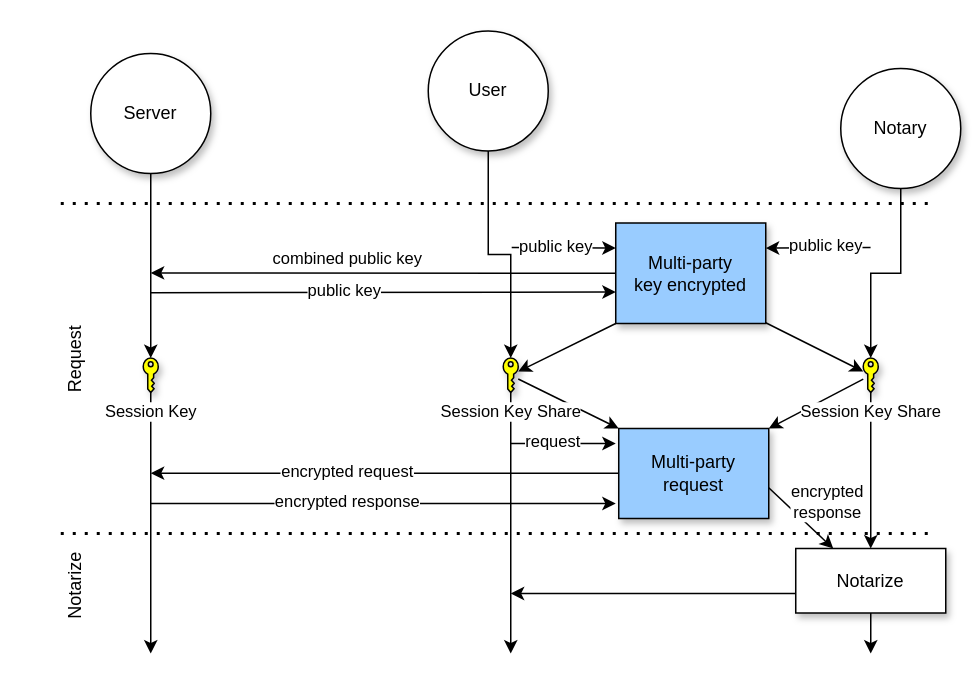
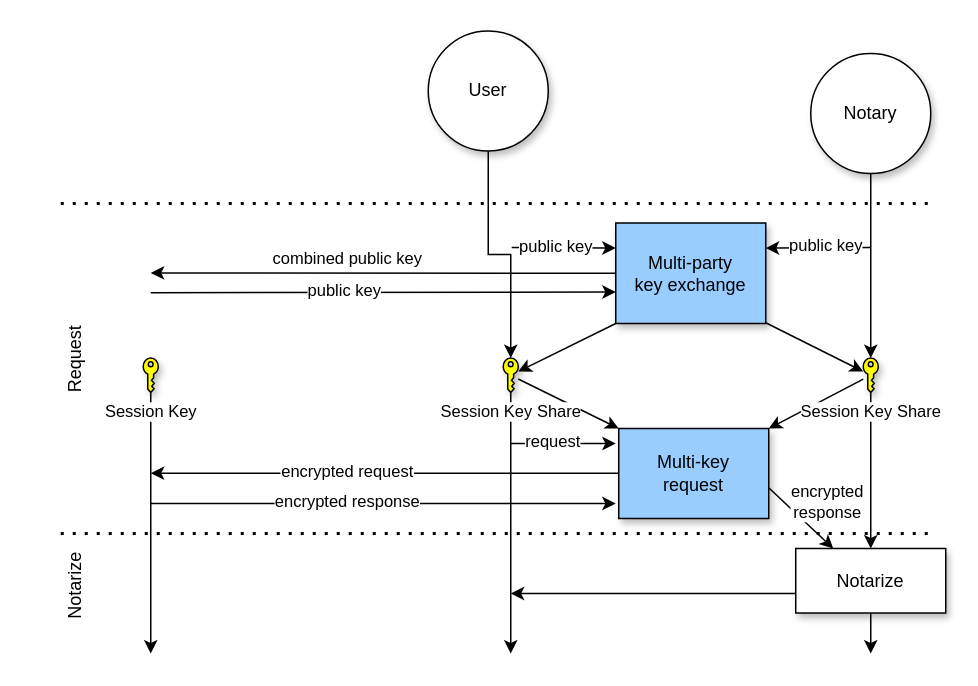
  <mxCell id="0" />
  <mxCell id="1" parent="0" />
  <mxCell id="2" style="edgeStyle=orthogonalEdgeStyle;rounded=0;orthogonalLoop=1;jettySize=auto;html=1;" parent="1" source="31" edge="1"><mxGeometry relative="1" as="geometry"><mxPoint x="340" y="435" as="targetPoint" /></mxGeometry></mxCell>
  <mxCell id="3" value="User" style="ellipse;whiteSpace=wrap;html=1;aspect=fixed;shadow=1;" parent="1" vertex="1"><mxGeometry x="285" y="20" width="80" height="80" as="geometry" /></mxCell>
  <mxCell id="4" style="edgeStyle=orthogonalEdgeStyle;rounded=0;orthogonalLoop=1;jettySize=auto;html=1;startArrow=none;exitX=0.5;exitY=1;exitDx=0;exitDy=0;" parent="1" source="29" edge="1"><mxGeometry relative="1" as="geometry"><mxPoint x="100" y="435" as="targetPoint" /></mxGeometry></mxCell>
- <mxCell id="5" value="Server" style="ellipse;whiteSpace=wrap;html=1;aspect=fixed;shadow=1;" parent="1" vertex="1"><mxGeometry x="60" y="35" width="80" height="80" as="geometry" /></mxCell>
  <mxCell id="6" style="edgeStyle=orthogonalEdgeStyle;rounded=0;orthogonalLoop=1;jettySize=auto;html=1;exitX=0.5;exitY=1;exitDx=0;exitDy=0;" parent="1" source="24" edge="1"><mxGeometry relative="1" as="geometry"><mxPoint x="580" y="435" as="targetPoint" /></mxGeometry></mxCell>
- <mxCell id="7" value="Notary" style="ellipse;whiteSpace=wrap;html=1;aspect=fixed;shadow=1;" parent="1" vertex="1"><mxGeometry x="560" y="45" width="80" height="80" as="geometry" /></mxCell>
+ <mxCell id="7" value="Notary" style="ellipse;whiteSpace=wrap;html=1;aspect=fixed;shadow=1;" parent="1" vertex="1"><mxGeometry x="540" y="35" width="80" height="80" as="geometry" /></mxCell>
  <mxCell id="8" value="" style="endArrow=classic;html=1;rounded=0;entryX=0;entryY=0.642;entryDx=0;entryDy=0;entryPerimeter=0;" parent="1" edge="1"><mxGeometry width="50" height="50" relative="1" as="geometry"><mxPoint x="100" y="194.52" as="sourcePoint" /><mxPoint x="410" y="194.014" as="targetPoint" /></mxGeometry></mxCell>
  <mxCell id="9" value="public key" style="edgeLabel;html=1;align=center;verticalAlign=middle;resizable=0;points=[];" parent="8" vertex="1" connectable="0"><mxGeometry x="0.016" y="2" relative="1" as="geometry"><mxPoint x="-28" as="offset" /></mxGeometry></mxCell>
  <mxCell id="10" value="" style="endArrow=classic;html=1;rounded=0;entryX=1;entryY=0.25;entryDx=0;entryDy=0;" parent="1" target="17" edge="1"><mxGeometry width="50" height="50" relative="1" as="geometry"><mxPoint x="579.88" y="164.26" as="sourcePoint" /><mxPoint x="540" y="164" as="targetPoint" /></mxGeometry></mxCell>
  <mxCell id="11" value="public key" style="edgeLabel;html=1;align=center;verticalAlign=middle;resizable=0;points=[];" parent="10" vertex="1" connectable="0"><mxGeometry x="0.06" y="-2" relative="1" as="geometry"><mxPoint x="7" as="offset" /></mxGeometry></mxCell>
  <mxCell id="12" value="" style="endArrow=classic;html=1;rounded=0;entryX=0;entryY=0.25;entryDx=0;entryDy=0;" parent="1" target="17" edge="1"><mxGeometry width="50" height="50" relative="1" as="geometry"><mxPoint x="340.63" y="164.26" as="sourcePoint" /><mxPoint x="410" y="164" as="targetPoint" /></mxGeometry></mxCell>
  <mxCell id="13" value="public key" style="edgeLabel;html=1;align=center;verticalAlign=middle;resizable=0;points=[];" parent="12" vertex="1" connectable="0"><mxGeometry x="-0.372" y="1" relative="1" as="geometry"><mxPoint x="7" as="offset" /></mxGeometry></mxCell>
- <mxCell id="14" value="Multi-party&lt;br style=&quot;border-color: var(--border-color);&quot;&gt;request" style="rounded=0;whiteSpace=wrap;html=1;shadow=1;sketch=0;strokeColor=#000000;fillColor=#99CCFF;" parent="1" vertex="1"><mxGeometry x="412" y="285" width="100" height="60" as="geometry" /></mxCell>
+ <mxCell id="14" value="Multi-key&lt;br style=&quot;border-color: var(--border-color);&quot;&gt;request" style="rounded=0;whiteSpace=wrap;html=1;shadow=1;sketch=0;strokeColor=#000000;fillColor=#99CCFF;" parent="1" vertex="1"><mxGeometry x="412" y="285" width="100" height="60" as="geometry" /></mxCell>
  <mxCell id="15" value="" style="endArrow=classic;html=1;rounded=0;entryX=1;entryY=0;entryDx=0;entryDy=0;" parent="1" source="33" target="14" edge="1"><mxGeometry width="50" height="50" relative="1" as="geometry"><mxPoint x="580" y="345" as="sourcePoint" /><mxPoint x="350" y="335" as="targetPoint" /></mxGeometry></mxCell>
  <mxCell id="16" value="" style="endArrow=classic;html=1;rounded=0;entryX=0;entryY=0;entryDx=0;entryDy=0;" parent="1" source="31" target="14" edge="1"><mxGeometry width="50" height="50" relative="1" as="geometry"><mxPoint x="350" y="315" as="sourcePoint" /><mxPoint x="410" y="265" as="targetPoint" /></mxGeometry></mxCell>
- <mxCell id="17" value="Multi-party&lt;br&gt;key encrypted" style="rounded=0;whiteSpace=wrap;html=1;shadow=1;sketch=0;strokeColor=#000000;fillColor=#99CCFF;" parent="1" vertex="1"><mxGeometry x="410" y="148" width="100" height="67" as="geometry" /></mxCell>
+ <mxCell id="17" value="Multi-party&lt;br&gt;key exchange" style="rounded=0;whiteSpace=wrap;html=1;shadow=1;sketch=0;strokeColor=#000000;fillColor=#99CCFF;" parent="1" vertex="1"><mxGeometry x="410" y="148" width="100" height="67" as="geometry" /></mxCell>
  <mxCell id="18" value="" style="endArrow=classic;html=1;rounded=0;" parent="1" target="33" edge="1"><mxGeometry width="50" height="50" relative="1" as="geometry"><mxPoint x="510" y="214.52" as="sourcePoint" /><mxPoint x="570" y="214.52" as="targetPoint" /></mxGeometry></mxCell>
  <mxCell id="19" value="" style="endArrow=classic;html=1;rounded=0;exitX=0.01;exitY=0.633;exitDx=0;exitDy=0;exitPerimeter=0;" parent="1" edge="1"><mxGeometry width="50" height="50" relative="1" as="geometry"><mxPoint x="412" y="314.76" as="sourcePoint" /><mxPoint x="100" y="314.76" as="targetPoint" /></mxGeometry></mxCell>
  <mxCell id="20" value="encrypted request" style="edgeLabel;html=1;align=center;verticalAlign=middle;resizable=0;points=[];spacingBottom=5;" parent="19" vertex="1" connectable="0"><mxGeometry x="0.308" y="1" relative="1" as="geometry"><mxPoint x="22" as="offset" /></mxGeometry></mxCell>
  <mxCell id="21" value="" style="endArrow=classic;html=1;rounded=0;" parent="1" edge="1"><mxGeometry width="50" height="50" relative="1" as="geometry"><mxPoint x="100" y="335" as="sourcePoint" /><mxPoint x="410" y="335" as="targetPoint" /></mxGeometry></mxCell>
  <mxCell id="22" value="encrypted response" style="edgeLabel;html=1;align=center;verticalAlign=middle;resizable=0;points=[];spacingBottom=5;" parent="21" vertex="1" connectable="0"><mxGeometry x="-0.141" y="-1" relative="1" as="geometry"><mxPoint x="-3" as="offset" /></mxGeometry></mxCell>
  <mxCell id="23" value="" style="edgeStyle=orthogonalEdgeStyle;rounded=0;orthogonalLoop=1;jettySize=auto;html=1;exitX=0.5;exitY=1;exitDx=0;exitDy=0;" parent="1" source="33" target="24" edge="1"><mxGeometry relative="1" as="geometry"><mxPoint x="580" y="595" as="targetPoint" /><mxPoint x="580" y="115" as="sourcePoint" /></mxGeometry></mxCell>
  <mxCell id="24" value="Notarize" style="rounded=0;whiteSpace=wrap;html=1;shadow=1;sketch=0;" parent="1" vertex="1"><mxGeometry x="530" y="365" width="100" height="43" as="geometry" /></mxCell>
  <mxCell id="25" value="" style="endArrow=classic;html=1;rounded=0;" parent="1" edge="1"><mxGeometry width="50" height="50" relative="1" as="geometry"><mxPoint x="530" y="395" as="sourcePoint" /><mxPoint x="340" y="395" as="targetPoint" /></mxGeometry></mxCell>
  <mxCell id="26" value="" style="endArrow=classic;html=1;rounded=0;exitX=0;exitY=0.5;exitDx=0;exitDy=0;" parent="1" source="17" edge="1"><mxGeometry width="50" height="50" relative="1" as="geometry"><mxPoint x="417" y="181.26" as="sourcePoint" /><mxPoint x="100" y="181.26" as="targetPoint" /></mxGeometry></mxCell>
  <mxCell id="27" value="&lt;p style=&quot;line-height: 120%;&quot;&gt;combined public key&lt;/p&gt;" style="edgeLabel;html=1;align=center;verticalAlign=middle;resizable=0;points=[];labelBackgroundColor=none;spacingBottom=8;" parent="26" vertex="1" connectable="0"><mxGeometry x="0.535" y="-3" relative="1" as="geometry"><mxPoint x="58" y="-3" as="offset" /></mxGeometry></mxCell>
- <mxCell id="28" value="" style="edgeStyle=orthogonalEdgeStyle;rounded=0;orthogonalLoop=1;jettySize=auto;html=1;startArrow=none;exitX=0.5;exitY=1;exitDx=0;exitDy=0;" parent="1" source="5" target="29" edge="1"><mxGeometry relative="1" as="geometry"><mxPoint x="100" y="595" as="targetPoint" /><mxPoint x="100" y="115" as="sourcePoint" /></mxGeometry></mxCell>
  <mxCell id="29" value="Session Key" style="sketch=0;pointerEvents=1;shadow=1;dashed=0;html=1;strokeColor=default;labelPosition=center;verticalLabelPosition=bottom;verticalAlign=top;outlineConnect=0;align=center;shape=mxgraph.office.security.key_permissions;fillColor=#FFFF00;fontSize=11;labelBackgroundColor=default;" parent="1" vertex="1"><mxGeometry x="95" y="238" width="10" height="23" as="geometry" /></mxCell>
  <mxCell id="30" value="" style="edgeStyle=orthogonalEdgeStyle;rounded=0;orthogonalLoop=1;jettySize=auto;html=1;" parent="1" source="3" target="31" edge="1"><mxGeometry relative="1" as="geometry"><mxPoint x="340" y="595" as="targetPoint" /><mxPoint x="340" y="115" as="sourcePoint" /></mxGeometry></mxCell>
  <mxCell id="31" value="Session Key Share" style="sketch=0;pointerEvents=1;shadow=1;dashed=0;html=1;strokeColor=default;labelPosition=center;verticalLabelPosition=bottom;verticalAlign=top;outlineConnect=0;align=center;shape=mxgraph.office.security.key_permissions;fillColor=#FFFF00;fontSize=11;labelBackgroundColor=default;" parent="1" vertex="1"><mxGeometry x="335" y="238" width="10" height="23" as="geometry" /></mxCell>
  <mxCell id="32" value="" style="edgeStyle=orthogonalEdgeStyle;rounded=0;orthogonalLoop=1;jettySize=auto;html=1;exitX=0.5;exitY=1;exitDx=0;exitDy=0;" parent="1" source="7" target="33" edge="1"><mxGeometry relative="1" as="geometry"><mxPoint x="580" y="335" as="targetPoint" /><mxPoint x="580" y="115" as="sourcePoint" /></mxGeometry></mxCell>
  <mxCell id="33" value="Session Key Share" style="sketch=0;pointerEvents=1;shadow=1;dashed=0;html=1;strokeColor=default;labelPosition=center;verticalLabelPosition=bottom;verticalAlign=top;outlineConnect=0;align=center;shape=mxgraph.office.security.key_permissions;fillColor=#FFFF00;fontSize=11;labelBackgroundColor=default;" parent="1" vertex="1"><mxGeometry x="575" y="238" width="10" height="23" as="geometry" /></mxCell>
  <mxCell id="34" value="" style="endArrow=classic;html=1;rounded=0;" parent="1" target="31" edge="1"><mxGeometry width="50" height="50" relative="1" as="geometry"><mxPoint x="410" y="215" as="sourcePoint" /><mxPoint x="350" y="227" as="targetPoint" /></mxGeometry></mxCell>
  <mxCell id="35" value="" style="endArrow=classic;html=1;rounded=0;entryX=0.25;entryY=0;entryDx=0;entryDy=0;" parent="1" target="24" edge="1"><mxGeometry width="50" height="50" relative="1" as="geometry"><mxPoint x="512" y="324.52" as="sourcePoint" /><mxPoint x="572" y="335" as="targetPoint" /></mxGeometry></mxCell>
  <mxCell id="36" value="encrypted&lt;br&gt;response" style="edgeLabel;html=1;align=center;verticalAlign=middle;resizable=0;points=[];" parent="1" vertex="1" connectable="0"><mxGeometry x="550.003" y="333" as="geometry" /></mxCell>
  <mxCell id="37" value="" style="endArrow=classic;html=1;rounded=0;" parent="1" edge="1"><mxGeometry width="50" height="50" relative="1" as="geometry"><mxPoint x="340" y="295" as="sourcePoint" /><mxPoint x="410" y="295" as="targetPoint" /></mxGeometry></mxCell>
  <mxCell id="38" value="request" style="edgeLabel;html=1;align=center;verticalAlign=middle;resizable=0;points=[];spacingBottom=5;" parent="37" vertex="1" connectable="0"><mxGeometry x="-0.141" y="-1" relative="1" as="geometry"><mxPoint x="-3" as="offset" /></mxGeometry></mxCell>
  <mxCell id="39" value="" style="endArrow=none;dashed=1;html=1;dashPattern=1 3;strokeWidth=2;rounded=0;" edge="1" parent="1"><mxGeometry width="50" height="50" relative="1" as="geometry"><mxPoint x="40" y="355" as="sourcePoint" /><mxPoint x="620" y="355" as="targetPoint" /></mxGeometry></mxCell>
  <mxCell id="40" value="Request" style="text;html=1;strokeColor=none;fillColor=none;align=center;verticalAlign=middle;rounded=0;horizontal=0;whiteSpace=wrap;" vertex="1" parent="1"><mxGeometry x="20" y="224" width="60" height="30" as="geometry" /></mxCell>
  <mxCell id="41" value="Notarize" style="text;html=1;strokeColor=none;fillColor=none;align=center;verticalAlign=middle;rounded=0;horizontal=0;whiteSpace=wrap;" vertex="1" parent="1"><mxGeometry x="20" y="375" width="60" height="30" as="geometry" /></mxCell>
  <mxCell id="42" value="" style="endArrow=none;dashed=1;html=1;dashPattern=1 3;strokeWidth=2;rounded=0;" edge="1" parent="1"><mxGeometry width="50" height="50" relative="1" as="geometry"><mxPoint x="40" y="135" as="sourcePoint" /><mxPoint x="620" y="135" as="targetPoint" /></mxGeometry></mxCell>
